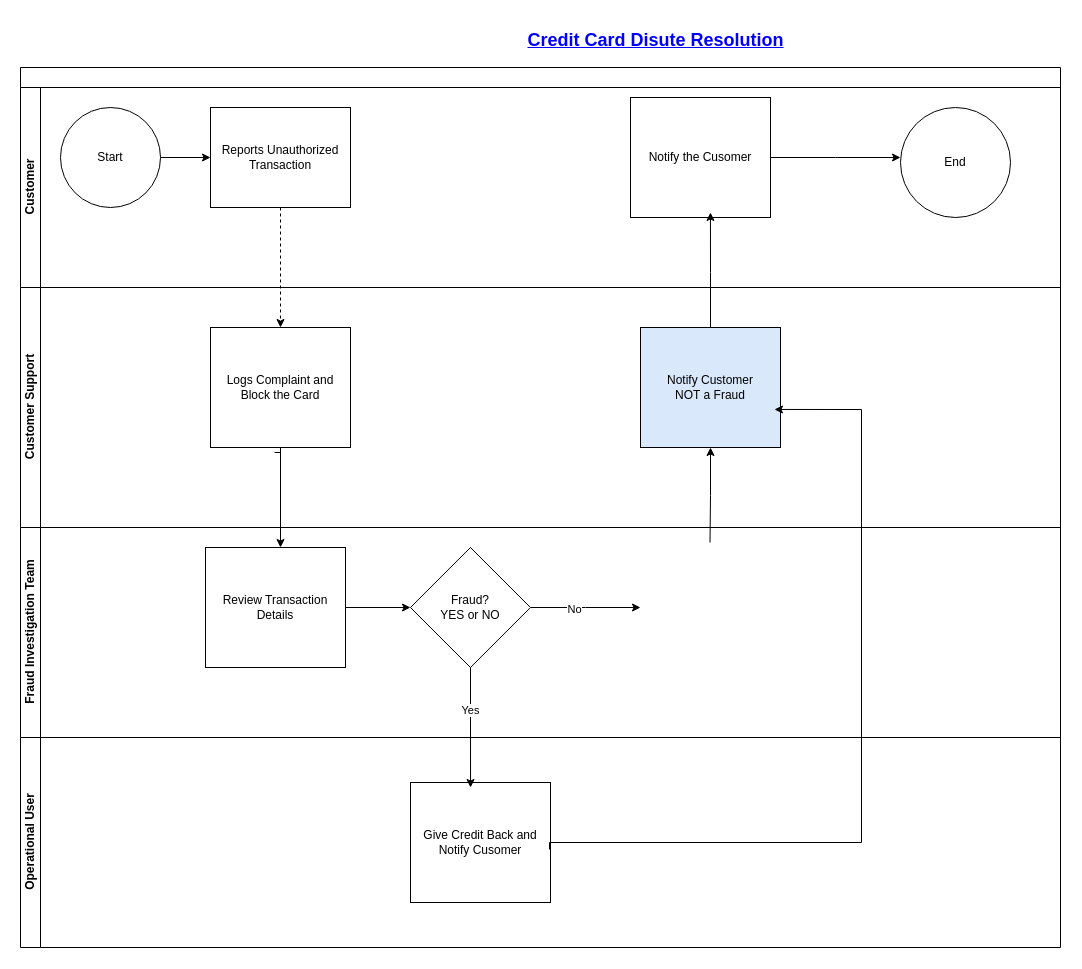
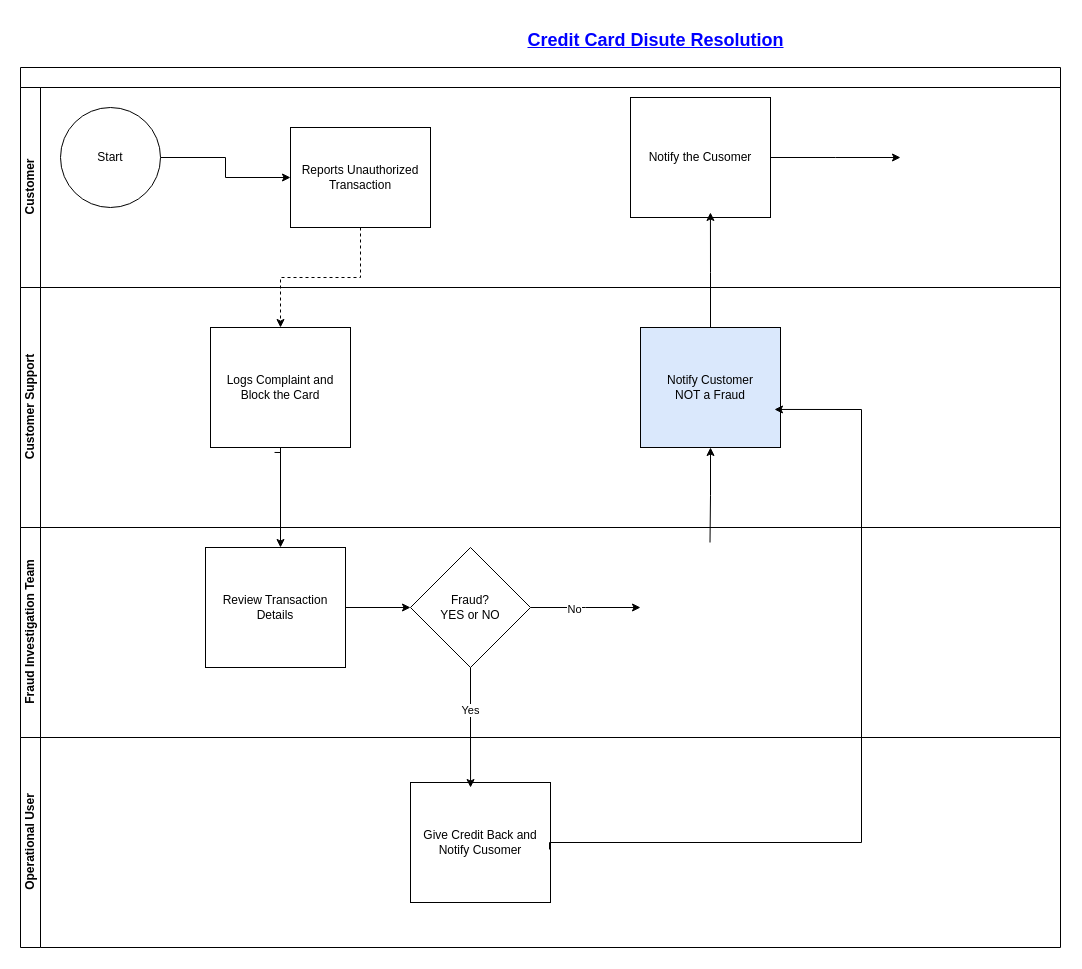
  <mxCell id="0" />
  <mxCell id="1" parent="0" />
  <mxCell id="2" value="" style="swimlane;html=1;childLayout=stackLayout;resizeParent=1;resizeParentMax=0;horizontal=1;startSize=20;horizontalStack=0;whiteSpace=wrap;" vertex="1" parent="1"><mxGeometry x="20" y="67" width="1040" height="670" as="geometry" /></mxCell>
  <mxCell id="3" value="Customer" style="swimlane;html=1;startSize=20;horizontal=0;" vertex="1" parent="2"><mxGeometry y="20" width="1040" height="200" as="geometry" /></mxCell>
  <mxCell id="4" style="edgeStyle=orthogonalEdgeStyle;rounded=0;orthogonalLoop=1;jettySize=auto;html=1;exitX=1;exitY=0.5;exitDx=0;exitDy=0;entryX=0;entryY=0.5;entryDx=0;entryDy=0;" edge="1" parent="3" source="5" target="6"><mxGeometry relative="1" as="geometry" /></mxCell>
  <mxCell id="5" value="Start" style="ellipse;whiteSpace=wrap;html=1;" vertex="1" parent="3"><mxGeometry x="40" y="20" width="100" height="100" as="geometry" /></mxCell>
- <mxCell id="6" value="Reports Unauthorized Transaction" style="rounded=0;whiteSpace=wrap;html=1;" vertex="1" parent="3"><mxGeometry x="190" y="20" width="140" height="100" as="geometry" /></mxCell>
+ <mxCell id="6" value="Reports Unauthorized Transaction" style="rounded=0;whiteSpace=wrap;html=1;" vertex="1" parent="3"><mxGeometry x="270" y="40" width="140" height="100" as="geometry" /></mxCell>
  <mxCell id="7" style="edgeStyle=orthogonalEdgeStyle;rounded=0;orthogonalLoop=1;jettySize=auto;html=1;exitX=1;exitY=0.5;exitDx=0;exitDy=0;" edge="1" parent="3" source="8"><mxGeometry relative="1" as="geometry"><mxPoint x="880" y="70" as="targetPoint" /></mxGeometry></mxCell>
  <mxCell id="8" value="&lt;div&gt;Notify the Cusomer&lt;/div&gt;" style="rounded=0;whiteSpace=wrap;html=1;" vertex="1" parent="3"><mxGeometry x="610" y="10" width="140" height="120" as="geometry" /></mxCell>
- <mxCell id="9" value="End" style="ellipse;whiteSpace=wrap;html=1;" vertex="1" parent="3"><mxGeometry x="880" y="20" width="110" height="110" as="geometry" /></mxCell>
  <mxCell id="10" value="Customer Support" style="swimlane;html=1;startSize=20;horizontal=0;" vertex="1" parent="2"><mxGeometry y="220" width="1040" height="240" as="geometry" /></mxCell>
  <mxCell id="11" value="Logs Complaint and Block the Card" style="rounded=0;whiteSpace=wrap;html=1;" vertex="1" parent="10"><mxGeometry x="190" y="40" width="140" height="120" as="geometry" /></mxCell>
  <mxCell id="12" value="Notify Customer&lt;div&gt;NOT a Fraud&lt;/div&gt;" style="rounded=0;whiteSpace=wrap;html=1;fillColor=#dae8fc;" vertex="1" parent="10"><mxGeometry x="620" y="40" width="140" height="120" as="geometry" /></mxCell>
  <mxCell id="13" style="edgeStyle=orthogonalEdgeStyle;rounded=0;orthogonalLoop=1;jettySize=auto;html=1;exitX=0.5;exitY=0;exitDx=0;exitDy=0;" edge="1" parent="10"><mxGeometry relative="1" as="geometry"><mxPoint x="689.5" y="255" as="sourcePoint" /><mxPoint x="690" y="160" as="targetPoint" /></mxGeometry></mxCell>
  <mxCell id="14" value="Fraud Investigation Team" style="swimlane;html=1;startSize=20;horizontal=0;" vertex="1" parent="2"><mxGeometry y="460" width="1040" height="210" as="geometry" /></mxCell>
  <mxCell id="15" style="edgeStyle=orthogonalEdgeStyle;rounded=0;orthogonalLoop=1;jettySize=auto;html=1;exitX=1;exitY=0.5;exitDx=0;exitDy=0;entryX=0;entryY=0.5;entryDx=0;entryDy=0;" edge="1" parent="14" source="16" target="19"><mxGeometry relative="1" as="geometry" /></mxCell>
  <mxCell id="16" value="Review Transaction Details" style="rounded=0;whiteSpace=wrap;html=1;" vertex="1" parent="14"><mxGeometry x="185" y="20" width="140" height="120" as="geometry" /></mxCell>
  <mxCell id="17" style="edgeStyle=orthogonalEdgeStyle;rounded=0;orthogonalLoop=1;jettySize=auto;html=1;exitX=1;exitY=0.5;exitDx=0;exitDy=0;" edge="1" parent="14" source="19"><mxGeometry relative="1" as="geometry"><mxPoint x="620" y="80" as="targetPoint" /></mxGeometry></mxCell>
  <mxCell id="18" value="No" style="edgeLabel;html=1;align=center;verticalAlign=middle;resizable=0;points=[];" vertex="1" connectable="0" parent="17"><mxGeometry x="-0.222" y="-1" relative="1" as="geometry"><mxPoint as="offset" /></mxGeometry></mxCell>
  <mxCell id="19" value="Fraud?&lt;br&gt;YES or NO" style="rhombus;whiteSpace=wrap;html=1;" vertex="1" parent="14"><mxGeometry x="390" y="20" width="120" height="120" as="geometry" /></mxCell>
  <mxCell id="20" style="edgeStyle=orthogonalEdgeStyle;rounded=0;orthogonalLoop=1;jettySize=auto;html=1;exitX=0.429;exitY=0.958;exitDx=0;exitDy=0;exitPerimeter=0;" edge="1" parent="14" target="16"><mxGeometry relative="1" as="geometry"><mxPoint x="254.06" y="-75.04" as="sourcePoint" /><mxPoint x="254" y="10" as="targetPoint" /><Array as="points"><mxPoint x="260" y="-80" /><mxPoint x="260" y="-80" /></Array></mxGeometry></mxCell>
  <mxCell id="21" style="edgeStyle=orthogonalEdgeStyle;rounded=0;orthogonalLoop=1;jettySize=auto;html=1;exitX=0.5;exitY=1;exitDx=0;exitDy=0;entryX=0.5;entryY=0;entryDx=0;entryDy=0;dashed=1;" edge="1" parent="2" source="6" target="11"><mxGeometry relative="1" as="geometry" /></mxCell>
  <mxCell id="22" style="edgeStyle=orthogonalEdgeStyle;rounded=0;orthogonalLoop=1;jettySize=auto;html=1;exitX=0.5;exitY=0;exitDx=0;exitDy=0;entryX=0.571;entryY=0.958;entryDx=0;entryDy=0;entryPerimeter=0;" edge="1" parent="2" source="12" target="8"><mxGeometry relative="1" as="geometry" /></mxCell>
  <mxCell id="23" value="Operational User" style="swimlane;html=1;startSize=20;horizontal=0;" vertex="1" parent="1"><mxGeometry x="20" y="737" width="1040" height="210" as="geometry" /></mxCell>
  <mxCell id="24" value="Give Credit Back and Notify Cusomer" style="rounded=0;whiteSpace=wrap;html=1;" vertex="1" parent="23"><mxGeometry x="390" y="45" width="140" height="120" as="geometry" /></mxCell>
  <mxCell id="25" value="&lt;b&gt;&lt;font style=&quot;font-size: 18px; color: rgb(0, 0, 255);&quot;&gt;&lt;u&gt;Credit Card Disute Resolution&lt;/u&gt;&lt;/font&gt;&lt;/b&gt;" style="text;html=1;align=center;verticalAlign=middle;resizable=0;points=[];autosize=1;strokeColor=none;fillColor=none;" vertex="1" parent="1"><mxGeometry x="515" y="20" width="280" height="40" as="geometry" /></mxCell>
  <mxCell id="26" style="edgeStyle=orthogonalEdgeStyle;rounded=0;orthogonalLoop=1;jettySize=auto;html=1;exitX=0.5;exitY=1;exitDx=0;exitDy=0;entryX=0.429;entryY=0.042;entryDx=0;entryDy=0;entryPerimeter=0;" edge="1" parent="1" source="19" target="24"><mxGeometry relative="1" as="geometry" /></mxCell>
  <mxCell id="27" value="Yes" style="edgeLabel;html=1;align=center;verticalAlign=middle;resizable=0;points=[];" vertex="1" connectable="0" parent="26"><mxGeometry x="-0.268" y="-1" relative="1" as="geometry"><mxPoint y="-2" as="offset" /></mxGeometry></mxCell>
  <mxCell id="28" style="edgeStyle=orthogonalEdgeStyle;rounded=0;orthogonalLoop=1;jettySize=auto;html=1;exitX=0.993;exitY=0.558;exitDx=0;exitDy=0;exitPerimeter=0;entryX=0.957;entryY=0.683;entryDx=0;entryDy=0;entryPerimeter=0;" edge="1" parent="1" source="24" target="12"><mxGeometry relative="1" as="geometry"><mxPoint x="860" y="407" as="targetPoint" /><mxPoint x="600" y="842" as="sourcePoint" /><Array as="points"><mxPoint x="549" y="842" /><mxPoint x="861" y="842" /><mxPoint x="861" y="409" /></Array></mxGeometry></mxCell>
